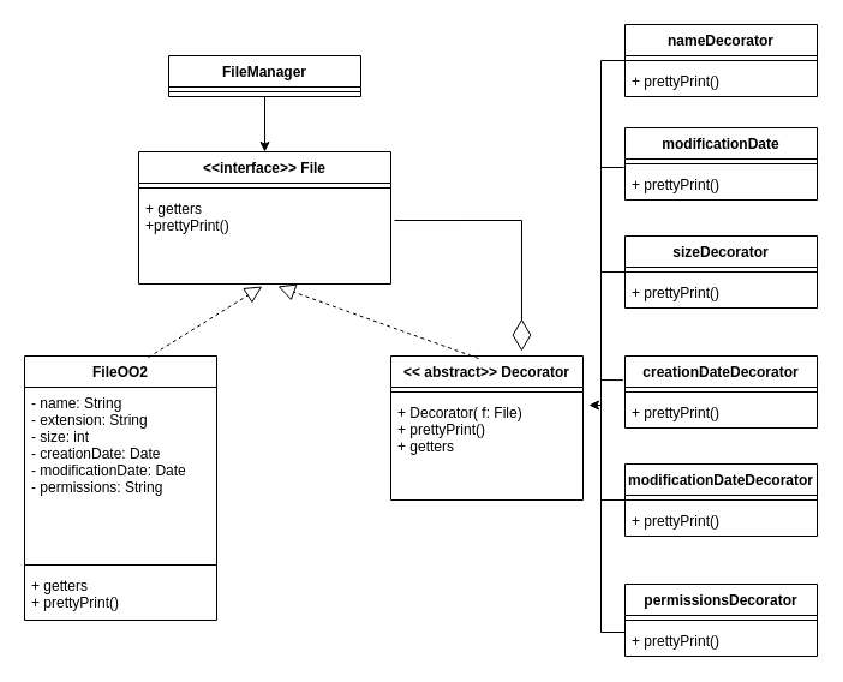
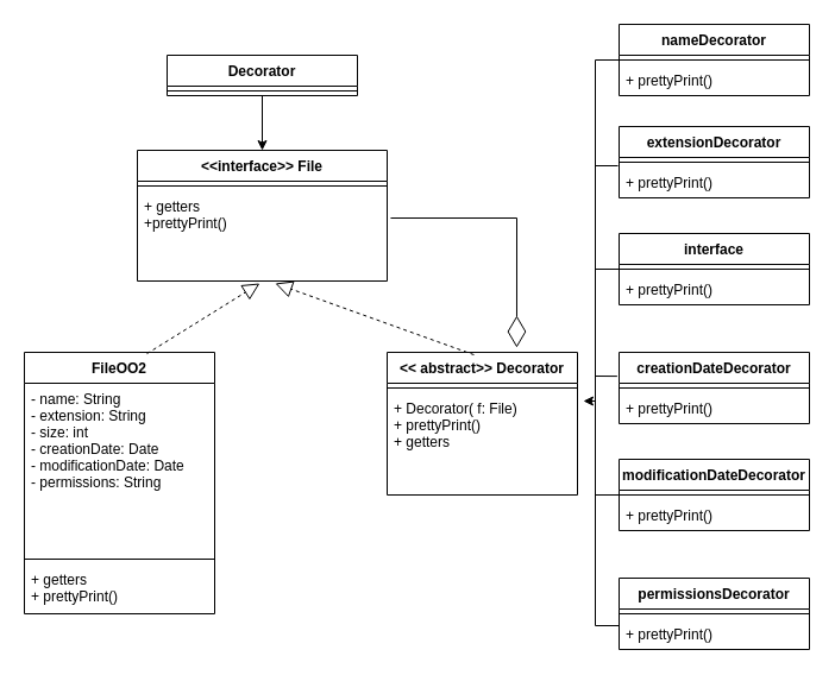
  <mxCell id="0" />
  <mxCell id="1" parent="0" />
  <mxCell id="2" style="edgeStyle=orthogonalEdgeStyle;rounded=0;orthogonalLoop=1;jettySize=auto;html=1;" edge="1" parent="1" source="3" target="5"><mxGeometry relative="1" as="geometry" /></mxCell>
- <mxCell id="3" value="FileManager" style="swimlane;fontStyle=1;align=center;verticalAlign=top;childLayout=stackLayout;horizontal=1;startSize=26;horizontalStack=0;resizeParent=1;resizeParentMax=0;resizeLast=0;collapsible=1;marginBottom=0;" vertex="1" parent="1"><mxGeometry x="140" y="46" width="160" height="34" as="geometry" /></mxCell>
+ <mxCell id="3" value="Decorator" style="swimlane;fontStyle=1;align=center;verticalAlign=top;childLayout=stackLayout;horizontal=1;startSize=26;horizontalStack=0;resizeParent=1;resizeParentMax=0;resizeLast=0;collapsible=1;marginBottom=0;" vertex="1" parent="1"><mxGeometry x="140" y="46" width="160" height="34" as="geometry" /></mxCell>
  <mxCell id="4" value="" style="line;strokeWidth=1;fillColor=none;align=left;verticalAlign=middle;spacingTop=-1;spacingLeft=3;spacingRight=3;rotatable=0;labelPosition=right;points=[];portConstraint=eastwest;" vertex="1" parent="3"><mxGeometry y="26" width="160" height="8" as="geometry" /></mxCell>
  <mxCell id="5" value="&lt;&lt;interface&gt;&gt; File&#10;" style="swimlane;fontStyle=1;align=center;verticalAlign=top;childLayout=stackLayout;horizontal=1;startSize=26;horizontalStack=0;resizeParent=1;resizeParentMax=0;resizeLast=0;collapsible=1;marginBottom=0;" vertex="1" parent="1"><mxGeometry x="115" y="126" width="210" height="110" as="geometry" /></mxCell>
  <mxCell id="6" value="" style="line;strokeWidth=1;fillColor=none;align=left;verticalAlign=middle;spacingTop=-1;spacingLeft=3;spacingRight=3;rotatable=0;labelPosition=right;points=[];portConstraint=eastwest;" vertex="1" parent="5"><mxGeometry y="26" width="210" height="8" as="geometry" /></mxCell>
  <mxCell id="7" value="+ getters&#10;+prettyPrint()" style="text;strokeColor=none;fillColor=none;align=left;verticalAlign=top;spacingLeft=4;spacingRight=4;overflow=hidden;rotatable=0;points=[[0,0.5],[1,0.5]];portConstraint=eastwest;" vertex="1" parent="5"><mxGeometry y="34" width="210" height="76" as="geometry" /></mxCell>
  <mxCell id="8" value="FileOO2" style="swimlane;fontStyle=1;align=center;verticalAlign=top;childLayout=stackLayout;horizontal=1;startSize=26;horizontalStack=0;resizeParent=1;resizeParentMax=0;resizeLast=0;collapsible=1;marginBottom=0;" vertex="1" parent="1"><mxGeometry x="20" y="296" width="160" height="220" as="geometry" /></mxCell>
  <mxCell id="9" value="- name: String&#10;- extension: String&#10;- size: int&#10;- creationDate: Date&#10;- modificationDate: Date&#10;- permissions: String" style="text;strokeColor=none;fillColor=none;align=left;verticalAlign=top;spacingLeft=4;spacingRight=4;overflow=hidden;rotatable=0;points=[[0,0.5],[1,0.5]];portConstraint=eastwest;" vertex="1" parent="8"><mxGeometry y="26" width="160" height="144" as="geometry" /></mxCell>
  <mxCell id="10" value="" style="line;strokeWidth=1;fillColor=none;align=left;verticalAlign=middle;spacingTop=-1;spacingLeft=3;spacingRight=3;rotatable=0;labelPosition=right;points=[];portConstraint=eastwest;" vertex="1" parent="8"><mxGeometry y="170" width="160" height="8" as="geometry" /></mxCell>
  <mxCell id="11" value="+ getters&#10;+ prettyPrint()" style="text;strokeColor=none;fillColor=none;align=left;verticalAlign=top;spacingLeft=4;spacingRight=4;overflow=hidden;rotatable=0;points=[[0,0.5],[1,0.5]];portConstraint=eastwest;" vertex="1" parent="8"><mxGeometry y="178" width="160" height="42" as="geometry" /></mxCell>
  <mxCell id="12" value="" style="endArrow=block;dashed=1;endFill=0;endSize=12;html=1;rounded=0;exitX=0.644;exitY=0.005;exitDx=0;exitDy=0;exitPerimeter=0;entryX=0.49;entryY=1.026;entryDx=0;entryDy=0;entryPerimeter=0;" edge="1" parent="1" source="8" target="7"><mxGeometry width="160" relative="1" as="geometry"><mxPoint x="180" y="246" as="sourcePoint" /><mxPoint x="340" y="246" as="targetPoint" /></mxGeometry></mxCell>
  <mxCell id="13" value="&lt;&lt; abstract&gt;&gt; Decorator" style="swimlane;fontStyle=1;align=center;verticalAlign=top;childLayout=stackLayout;horizontal=1;startSize=26;horizontalStack=0;resizeParent=1;resizeParentMax=0;resizeLast=0;collapsible=1;marginBottom=0;" vertex="1" parent="1"><mxGeometry x="325" y="296" width="160" height="120" as="geometry" /></mxCell>
  <mxCell id="14" value="" style="line;strokeWidth=1;fillColor=none;align=left;verticalAlign=middle;spacingTop=-1;spacingLeft=3;spacingRight=3;rotatable=0;labelPosition=right;points=[];portConstraint=eastwest;" vertex="1" parent="13"><mxGeometry y="26" width="160" height="8" as="geometry" /></mxCell>
  <mxCell id="15" value="+ Decorator( f: File)&#10;+ prettyPrint()&#10;+ getters" style="text;strokeColor=none;fillColor=none;align=left;verticalAlign=top;spacingLeft=4;spacingRight=4;overflow=hidden;rotatable=0;points=[[0,0.5],[1,0.5]];portConstraint=eastwest;" vertex="1" parent="13"><mxGeometry y="34" width="160" height="86" as="geometry" /></mxCell>
  <mxCell id="16" value="" style="endArrow=block;dashed=1;endFill=0;endSize=12;html=1;rounded=0;exitX=0.456;exitY=0.017;exitDx=0;exitDy=0;exitPerimeter=0;entryX=0.552;entryY=1.026;entryDx=0;entryDy=0;entryPerimeter=0;" edge="1" parent="1" source="13" target="7"><mxGeometry width="160" relative="1" as="geometry"><mxPoint x="133.04" y="307.1" as="sourcePoint" /><mxPoint x="227.9" y="247.976" as="targetPoint" /></mxGeometry></mxCell>
  <mxCell id="17" value="" style="endArrow=diamondThin;endFill=0;endSize=24;html=1;rounded=0;entryX=0.681;entryY=-0.033;entryDx=0;entryDy=0;entryPerimeter=0;exitX=1.014;exitY=0.303;exitDx=0;exitDy=0;exitPerimeter=0;" edge="1" parent="1" source="7" target="13"><mxGeometry width="160" relative="1" as="geometry"><mxPoint x="180" y="246" as="sourcePoint" /><mxPoint x="340" y="246" as="targetPoint" /><Array as="points"><mxPoint x="434" y="183" /></Array></mxGeometry></mxCell>
  <mxCell id="18" value="permissionsDecorator" style="swimlane;fontStyle=1;align=center;verticalAlign=top;childLayout=stackLayout;horizontal=1;startSize=26;horizontalStack=0;resizeParent=1;resizeParentMax=0;resizeLast=0;collapsible=1;marginBottom=0;" vertex="1" parent="1"><mxGeometry x="520" y="486" width="160" height="60" as="geometry" /></mxCell>
  <mxCell id="19" value="" style="line;strokeWidth=1;fillColor=none;align=left;verticalAlign=middle;spacingTop=-1;spacingLeft=3;spacingRight=3;rotatable=0;labelPosition=right;points=[];portConstraint=eastwest;" vertex="1" parent="18"><mxGeometry y="26" width="160" height="8" as="geometry" /></mxCell>
  <mxCell id="20" value="+ prettyPrint()" style="text;strokeColor=none;fillColor=none;align=left;verticalAlign=top;spacingLeft=4;spacingRight=4;overflow=hidden;rotatable=0;points=[[0,0.5],[1,0.5]];portConstraint=eastwest;" vertex="1" parent="18"><mxGeometry y="34" width="160" height="26" as="geometry" /></mxCell>
  <mxCell id="21" value="modificationDateDecorator" style="swimlane;fontStyle=1;align=center;verticalAlign=top;childLayout=stackLayout;horizontal=1;startSize=26;horizontalStack=0;resizeParent=1;resizeParentMax=0;resizeLast=0;collapsible=1;marginBottom=0;" vertex="1" parent="1"><mxGeometry x="520" y="386" width="160" height="60" as="geometry" /></mxCell>
  <mxCell id="22" value="" style="line;strokeWidth=1;fillColor=none;align=left;verticalAlign=middle;spacingTop=-1;spacingLeft=3;spacingRight=3;rotatable=0;labelPosition=right;points=[];portConstraint=eastwest;" vertex="1" parent="21"><mxGeometry y="26" width="160" height="8" as="geometry" /></mxCell>
  <mxCell id="23" value="+ prettyPrint()" style="text;strokeColor=none;fillColor=none;align=left;verticalAlign=top;spacingLeft=4;spacingRight=4;overflow=hidden;rotatable=0;points=[[0,0.5],[1,0.5]];portConstraint=eastwest;" vertex="1" parent="21"><mxGeometry y="34" width="160" height="26" as="geometry" /></mxCell>
  <mxCell id="24" value="creationDateDecorator" style="swimlane;fontStyle=1;align=center;verticalAlign=top;childLayout=stackLayout;horizontal=1;startSize=26;horizontalStack=0;resizeParent=1;resizeParentMax=0;resizeLast=0;collapsible=1;marginBottom=0;" vertex="1" parent="1"><mxGeometry x="520" y="296" width="160" height="60" as="geometry" /></mxCell>
  <mxCell id="25" value="" style="line;strokeWidth=1;fillColor=none;align=left;verticalAlign=middle;spacingTop=-1;spacingLeft=3;spacingRight=3;rotatable=0;labelPosition=right;points=[];portConstraint=eastwest;" vertex="1" parent="24"><mxGeometry y="26" width="160" height="8" as="geometry" /></mxCell>
  <mxCell id="26" value="+ prettyPrint()" style="text;strokeColor=none;fillColor=none;align=left;verticalAlign=top;spacingLeft=4;spacingRight=4;overflow=hidden;rotatable=0;points=[[0,0.5],[1,0.5]];portConstraint=eastwest;" vertex="1" parent="24"><mxGeometry y="34" width="160" height="26" as="geometry" /></mxCell>
- <mxCell id="27" value="sizeDecorator" style="swimlane;fontStyle=1;align=center;verticalAlign=top;childLayout=stackLayout;horizontal=1;startSize=26;horizontalStack=0;resizeParent=1;resizeParentMax=0;resizeLast=0;collapsible=1;marginBottom=0;" vertex="1" parent="1"><mxGeometry x="520" y="196" width="160" height="60" as="geometry" /></mxCell>
+ <mxCell id="27" value="interface" style="swimlane;fontStyle=1;align=center;verticalAlign=top;childLayout=stackLayout;horizontal=1;startSize=26;horizontalStack=0;resizeParent=1;resizeParentMax=0;resizeLast=0;collapsible=1;marginBottom=0;" vertex="1" parent="1"><mxGeometry x="520" y="196" width="160" height="60" as="geometry" /></mxCell>
  <mxCell id="28" value="" style="line;strokeWidth=1;fillColor=none;align=left;verticalAlign=middle;spacingTop=-1;spacingLeft=3;spacingRight=3;rotatable=0;labelPosition=right;points=[];portConstraint=eastwest;" vertex="1" parent="27"><mxGeometry y="26" width="160" height="8" as="geometry" /></mxCell>
  <mxCell id="29" value="+ prettyPrint()" style="text;strokeColor=none;fillColor=none;align=left;verticalAlign=top;spacingLeft=4;spacingRight=4;overflow=hidden;rotatable=0;points=[[0,0.5],[1,0.5]];portConstraint=eastwest;" vertex="1" parent="27"><mxGeometry y="34" width="160" height="26" as="geometry" /></mxCell>
- <mxCell id="30" value="modificationDate" style="swimlane;fontStyle=1;align=center;verticalAlign=top;childLayout=stackLayout;horizontal=1;startSize=26;horizontalStack=0;resizeParent=1;resizeParentMax=0;resizeLast=0;collapsible=1;marginBottom=0;" vertex="1" parent="1"><mxGeometry x="520" y="106" width="160" height="60" as="geometry" /></mxCell>
+ <mxCell id="30" value="extensionDecorator" style="swimlane;fontStyle=1;align=center;verticalAlign=top;childLayout=stackLayout;horizontal=1;startSize=26;horizontalStack=0;resizeParent=1;resizeParentMax=0;resizeLast=0;collapsible=1;marginBottom=0;" vertex="1" parent="1"><mxGeometry x="520" y="106" width="160" height="60" as="geometry" /></mxCell>
  <mxCell id="31" value="" style="line;strokeWidth=1;fillColor=none;align=left;verticalAlign=middle;spacingTop=-1;spacingLeft=3;spacingRight=3;rotatable=0;labelPosition=right;points=[];portConstraint=eastwest;" vertex="1" parent="30"><mxGeometry y="26" width="160" height="8" as="geometry" /></mxCell>
  <mxCell id="32" value="+ prettyPrint()" style="text;strokeColor=none;fillColor=none;align=left;verticalAlign=top;spacingLeft=4;spacingRight=4;overflow=hidden;rotatable=0;points=[[0,0.5],[1,0.5]];portConstraint=eastwest;" vertex="1" parent="30"><mxGeometry y="34" width="160" height="26" as="geometry" /></mxCell>
  <mxCell id="33" value="nameDecorator" style="swimlane;fontStyle=1;align=center;verticalAlign=top;childLayout=stackLayout;horizontal=1;startSize=26;horizontalStack=0;resizeParent=1;resizeParentMax=0;resizeLast=0;collapsible=1;marginBottom=0;" vertex="1" parent="1"><mxGeometry x="520" y="20" width="160" height="60" as="geometry" /></mxCell>
  <mxCell id="34" value="" style="line;strokeWidth=1;fillColor=none;align=left;verticalAlign=middle;spacingTop=-1;spacingLeft=3;spacingRight=3;rotatable=0;labelPosition=right;points=[];portConstraint=eastwest;" vertex="1" parent="33"><mxGeometry y="26" width="160" height="8" as="geometry" /></mxCell>
  <mxCell id="35" value="+ prettyPrint()" style="text;strokeColor=none;fillColor=none;align=left;verticalAlign=top;spacingLeft=4;spacingRight=4;overflow=hidden;rotatable=0;points=[[0,0.5],[1,0.5]];portConstraint=eastwest;" vertex="1" parent="33"><mxGeometry y="34" width="160" height="26" as="geometry" /></mxCell>
  <mxCell id="36" style="edgeStyle=orthogonalEdgeStyle;rounded=0;orthogonalLoop=1;jettySize=auto;html=1;entryX=1.031;entryY=0.081;entryDx=0;entryDy=0;entryPerimeter=0;" edge="1" parent="1" source="34" target="15"><mxGeometry relative="1" as="geometry"><Array as="points"><mxPoint x="500" y="50" /><mxPoint x="500" y="337" /></Array></mxGeometry></mxCell>
  <mxCell id="37" value="" style="endArrow=none;html=1;rounded=0;entryX=-0.006;entryY=-0.038;entryDx=0;entryDy=0;entryPerimeter=0;" edge="1" parent="1" target="32"><mxGeometry width="50" height="50" relative="1" as="geometry"><mxPoint x="500" y="139" as="sourcePoint" /><mxPoint x="420" y="226" as="targetPoint" /></mxGeometry></mxCell>
  <mxCell id="38" value="" style="endArrow=none;html=1;rounded=0;entryX=0;entryY=-0.154;entryDx=0;entryDy=0;entryPerimeter=0;" edge="1" parent="1" target="29"><mxGeometry width="50" height="50" relative="1" as="geometry"><mxPoint x="500" y="226" as="sourcePoint" /><mxPoint x="529.04" y="149.012" as="targetPoint" /></mxGeometry></mxCell>
  <mxCell id="39" value="" style="endArrow=none;html=1;rounded=0;entryX=-0.01;entryY=0.335;entryDx=0;entryDy=0;entryPerimeter=0;" edge="1" parent="1" target="24"><mxGeometry width="50" height="50" relative="1" as="geometry"><mxPoint x="500" y="316" as="sourcePoint" /><mxPoint x="530" y="235.996" as="targetPoint" /></mxGeometry></mxCell>
  <mxCell id="40" value="" style="endArrow=none;html=1;rounded=0;entryX=0;entryY=0.5;entryDx=0;entryDy=0;entryPerimeter=0;" edge="1" parent="1" target="22"><mxGeometry width="50" height="50" relative="1" as="geometry"><mxPoint x="500" y="326" as="sourcePoint" /><mxPoint x="528.4" y="326.1" as="targetPoint" /><Array as="points"><mxPoint x="500" y="416" /></Array></mxGeometry></mxCell>
  <mxCell id="41" value="" style="endArrow=none;html=1;rounded=0;entryX=0;entryY=0.231;entryDx=0;entryDy=0;entryPerimeter=0;" edge="1" parent="1" target="20"><mxGeometry width="50" height="50" relative="1" as="geometry"><mxPoint x="500" y="336" as="sourcePoint" /><mxPoint x="530" y="426" as="targetPoint" /><Array as="points"><mxPoint x="500" y="406" /><mxPoint x="500" y="526" /></Array></mxGeometry></mxCell>
